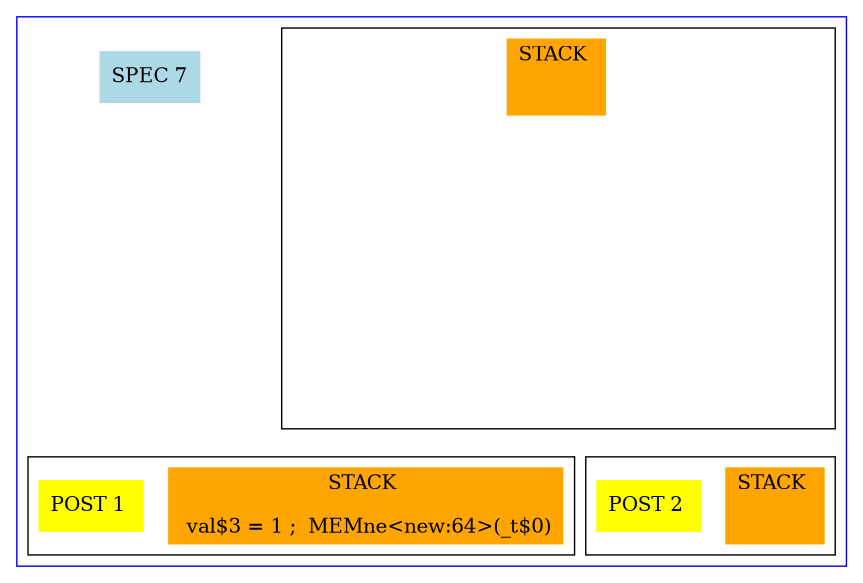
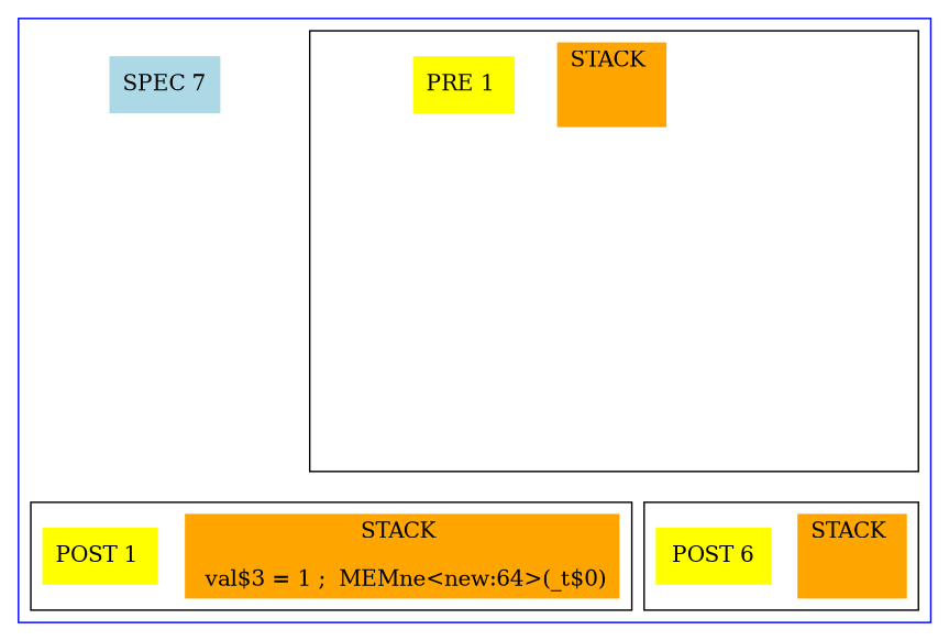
  digraph {
    compound=true
    node [shape=box style=invis]
    edge [style=invis]
    n1 [color=orange label="STACK \n\n " style=filled]
    inv_11
    inv_12
    inv_13
    inv_14
    inv_111
    inv_1111
    inv_122
    inv_1222
    inv_133
    inv_1333
    inv_144
    inv_1444
+   n14 [color=yellow label="PRE 1 " style=filled]
    n15 [color=orange label="STACK \n\n val$3 = 1 ;  MEMne<new:64>(_t$0)" style=filled]
    n16 [color=yellow label="POST 1 " style=filled]
    n17 [color=orange label="STACK \n\n " style=filled]
-   n18 [color=yellow label="POST 2 " style=filled]
+   n18 [color=yellow label="POST 6" style=filled]
    n19 [color=lightblue label="SPEC 7" style=filled]
    subgraph cluster_1 {
      color=blue
      n19
      subgraph cluster_2 {
        color=black
+       n14
        subgraph sub_3 {
          color=black
          n1
          inv_11
          inv_12
          inv_13
          inv_14
          inv_111
          inv_1111
          inv_122
          inv_1222
          inv_133
          inv_1333
          inv_144
          inv_1444
        }
      }
      subgraph cluster_4 {
        color=black
        n16
        subgraph sub_5 {
          color=black
          n15
        }
      }
      subgraph cluster_6 {
        color=black
        n18
        subgraph sub_7 {
          color=black
          n17
        }
      }
    }
    n1 -> inv_11
    n1 -> inv_12
    n1 -> inv_13
    n1 -> inv_14
    inv_11 -> inv_111
    inv_12 -> inv_122
    inv_13 -> inv_133
    inv_14 -> inv_144
    inv_111 -> inv_1111
    inv_1111 -> n15
    inv_1111 -> n17
    inv_122 -> inv_1222
    inv_1222 -> n15
    inv_1222 -> n17
    inv_133 -> inv_1333
    inv_1333 -> n15
    inv_1333 -> n17
    inv_144 -> inv_1444
    inv_1444 -> n15
    inv_1444 -> n17
  }
